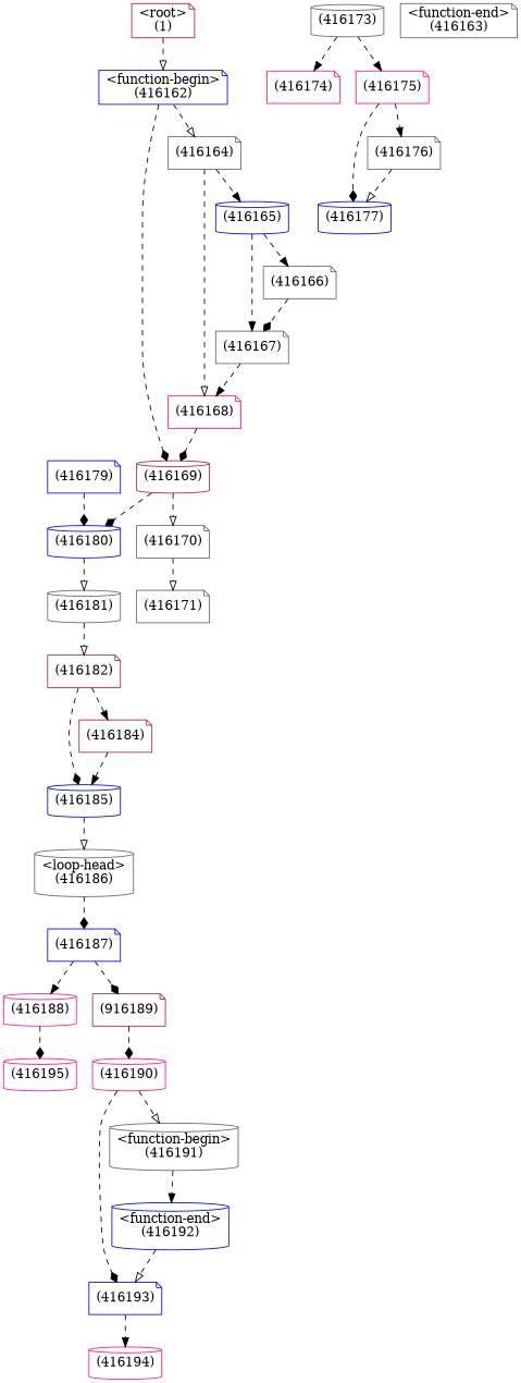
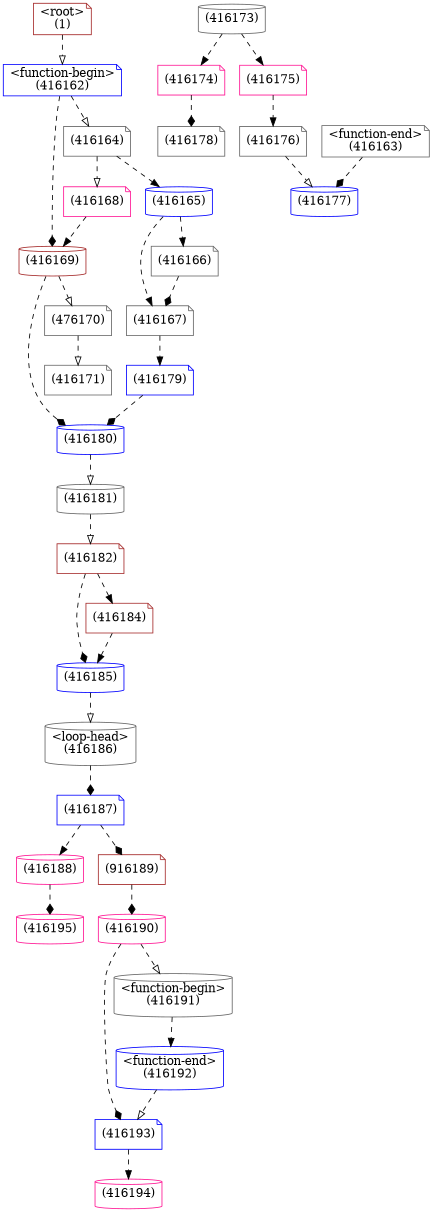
  digraph {
    node [color=gray40 shape=note]
    edge [arrowhead=diamond style=dashed]
    n1 [color=deeppink label="(416195)" shape=cylinder]
    n2 [color=deeppink label="(416188)" shape=cylinder]
    n3 [color=deeppink label="(416194)" shape=cylinder]
    n4 [label="<loop-head>\n(416186)" shape=cylinder]
    n5 [color=blue label="(416187)"]
    n6 [color=blue label="(416193)"]
    n7 [color=blue label="<function-end>\n(416192)" shape=cylinder]
    n8 [color=deeppink label="(416190)" shape=cylinder]
    n9 [label="<function-begin>\n(416191)" shape=cylinder]
    n10 [color=brown label="(916189)"]
    n11 [color=blue label="(416185)" shape=cylinder]
    n12 [color=brown label="(416184)"]
    n13 [color=brown label="(416182)"]
    n14 [label="(416181)" shape=cylinder]
    n15 [color=blue label="(416180)" shape=cylinder]
    n16 [color=blue label="(416179)"]
    n17 [color=brown label="(416169)" shape=cylinder]
-   n18 [label="(416170)"]
+   n18 [label="(476170)"]
    n19 [label="(416171)"]
+   n20 [label="(416178)"]
    n21 [color=deeppink label="(416174)"]
    n22 [color=blue label="(416177)" shape=cylinder]
    n23 [label="(416176)"]
    n24 [color=deeppink label="(416175)"]
    n25 [label="(416173)" shape=cylinder]
    n26 [color=deeppink label="(416168)"]
    n27 [color=blue label="<function-begin>\n(416162)"]
    n28 [label="(416164)"]
    n29 [color=blue label="(416165)" shape=cylinder]
    n30 [label="(416167)"]
    n31 [label="(416166)"]
    n32 [label="<function-end>\n(416163)"]
    n33 [color=brown label="<root>\n(1)"]
    n2 -> n1
    n4 -> n5
    n5 -> n2 [arrowhead=normal]
    n5 -> n10
    n6 -> n3 [arrowhead=normal]
    n7 -> n6 [arrowhead=onormal]
    n8 -> n6
    n8 -> n9 [arrowhead=onormal]
    n9 -> n7 [arrowhead=normal]
    n10 -> n8
    n11 -> n4 [arrowhead=onormal]
    n12 -> n11 [arrowhead=normal]
    n13 -> n11
    n13 -> n12 [arrowhead=normal]
    n14 -> n13 [arrowhead=onormal]
    n15 -> n14 [arrowhead=onormal]
    n16 -> n15
    n17 -> n15
    n17 -> n18 [arrowhead=onormal]
    n18 -> n19 [arrowhead=onormal]
+   n21 -> n20
    n23 -> n22 [arrowhead=onormal]
-   n24 -> n22
+   n32 -> n22
    n24 -> n23 [arrowhead=normal]
    n25 -> n21 [arrowhead=normal]
    n25 -> n24 [arrowhead=normal]
-   n26 -> n17
+   n26 -> n17 [arrowhead=normal]
    n27 -> n17
    n27 -> n28 [arrowhead=onormal]
    n28 -> n26 [arrowhead=onormal]
    n28 -> n29 [arrowhead=normal]
    n29 -> n30 [arrowhead=normal]
    n29 -> n31 [arrowhead=normal]
-   n30 -> n26 [arrowhead=normal]
+   n30 -> n16 [arrowhead=normal]
    n31 -> n30
    n33 -> n27 [arrowhead=onormal]
  }
